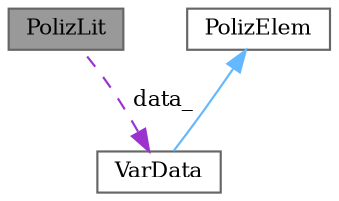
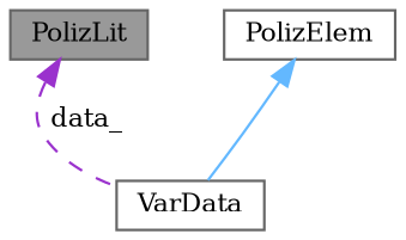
  digraph {
    fontname="DejaVu Serif"
    node [color=gray40 fillcolor=white fontname="DejaVu Serif" fontsize=10 shape=box style=filled]
    edge [dir=back fontname="DejaVu Serif" fontsize=10 labelfontname=Helvetica labelfontsize=10]
    n1 [fillcolor=grey60 fontcolor=black height=0.2 label=PolizLit width=0.4]
    n2 [height=0.2 label=PolizElem width=0.4]
    n3 [height=0.2 label=VarData width=0.4]
    n2 -> n3 [color=steelblue1 style=solid]
-   n3 -> n1 [color=darkorchid3 label=" data_" style=dashed]
+   n1 -> n3 [color=darkorchid3 label=" data_" style=dashed]
  }
